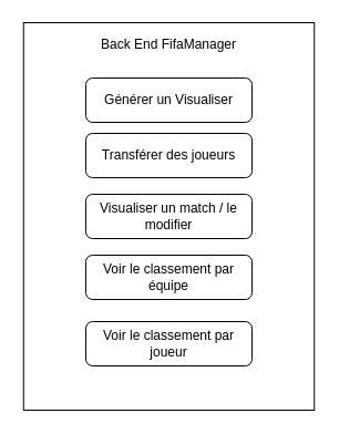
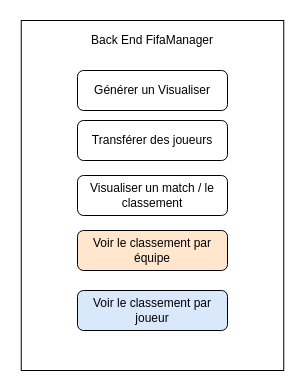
  <mxCell id="0" />
  <mxCell id="1" parent="0" />
  <mxCell id="2" value="" style="rounded=0;whiteSpace=wrap;html=1;" vertex="1" parent="1"><mxGeometry x="20.75" y="20" width="262.5" height="350" as="geometry" /></mxCell>
  <mxCell id="3" value="Back End FifaManager" style="text;html=1;strokeColor=none;fillColor=none;align=center;verticalAlign=middle;whiteSpace=wrap;rounded=0;" vertex="1" parent="1"><mxGeometry x="52" y="30" width="200" height="20" as="geometry" /></mxCell>
  <mxCell id="4" value="Générer un Visualiser" style="rounded=1;whiteSpace=wrap;html=1;" vertex="1" parent="1"><mxGeometry x="77" y="70" width="150" height="40" as="geometry" /></mxCell>
  <mxCell id="5" value="Transférer des joueurs" style="rounded=1;whiteSpace=wrap;html=1;" vertex="1" parent="1"><mxGeometry x="77" y="120" width="150" height="40" as="geometry" /></mxCell>
- <mxCell id="6" value="Visualiser un match / le modifier" style="rounded=1;whiteSpace=wrap;html=1;" vertex="1" parent="1"><mxGeometry x="77" y="175" width="150" height="40" as="geometry" /></mxCell>
- <mxCell id="7" value="Voir le classement par équipe" style="rounded=1;whiteSpace=wrap;html=1;" vertex="1" parent="1"><mxGeometry x="77" y="230" width="150" height="40" as="geometry" /></mxCell>
- <mxCell id="8" value="Voir le classement par joueur" style="rounded=1;whiteSpace=wrap;html=1;" vertex="1" parent="1"><mxGeometry x="77" y="290" width="150" height="40" as="geometry" /></mxCell>
+ <mxCell id="6" value="Visualiser un match / le classement" style="rounded=1;whiteSpace=wrap;html=1;" vertex="1" parent="1"><mxGeometry x="77" y="175" width="150" height="40" as="geometry" /></mxCell>
+ <mxCell id="7" value="Voir le classement par équipe" style="rounded=1;whiteSpace=wrap;html=1;fillColor=#ffe6cc;" vertex="1" parent="1"><mxGeometry x="77" y="230" width="150" height="40" as="geometry" /></mxCell>
+ <mxCell id="8" value="Voir le classement par joueur" style="rounded=1;whiteSpace=wrap;html=1;fillColor=#dae8fc;" vertex="1" parent="1"><mxGeometry x="77" y="290" width="150" height="40" as="geometry" /></mxCell>
